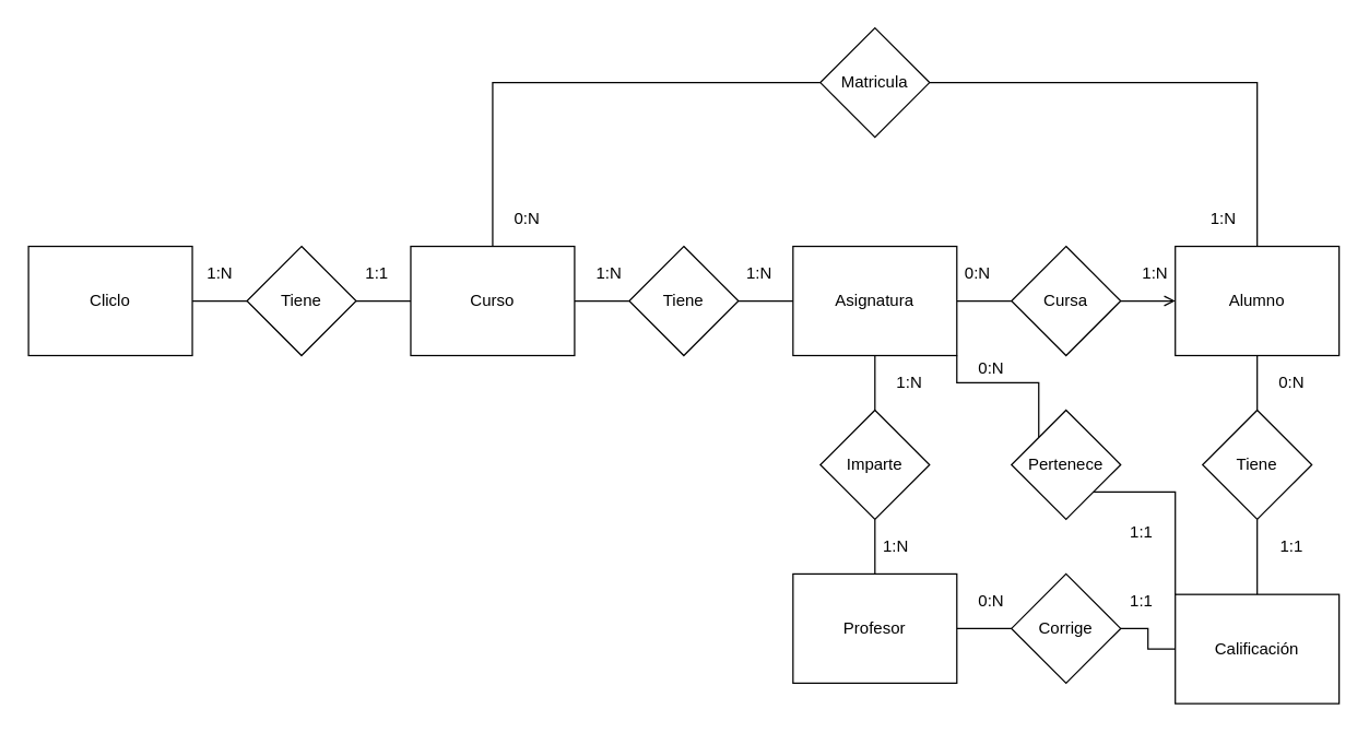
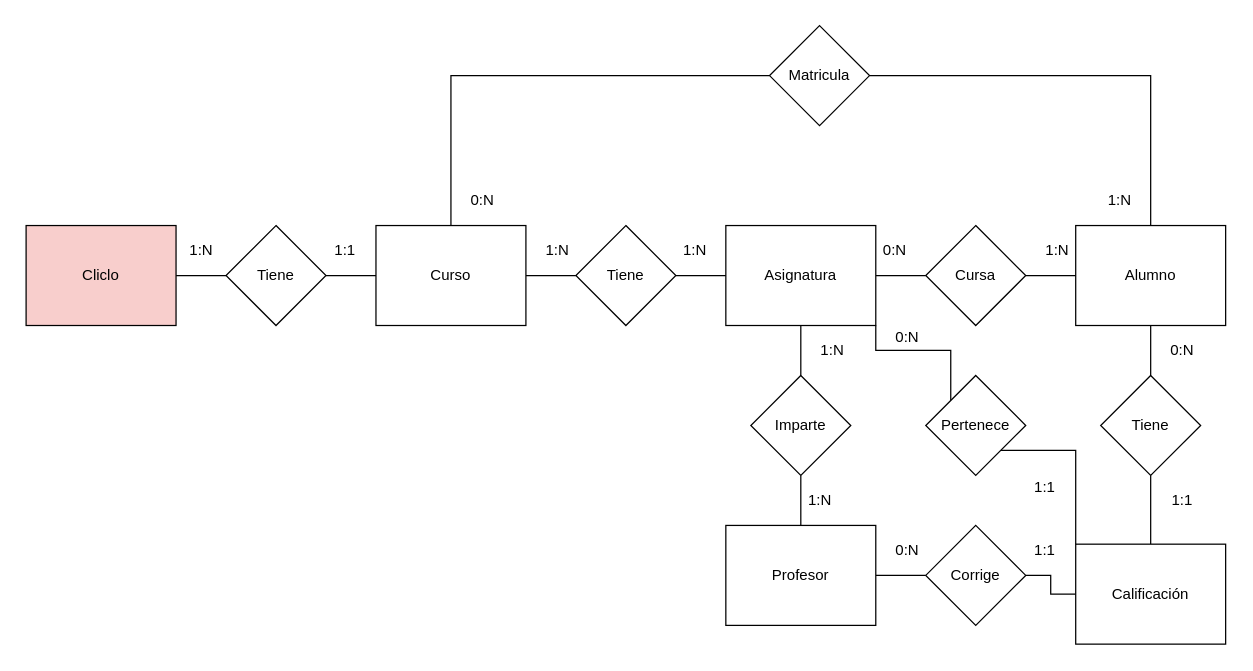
  <mxCell id="0" />
  <mxCell id="1" parent="0" />
  <mxCell id="2" style="edgeStyle=orthogonalEdgeStyle;rounded=0;orthogonalLoop=1;jettySize=auto;html=1;exitX=0.5;exitY=0;exitDx=0;exitDy=0;entryX=1;entryY=0.5;entryDx=0;entryDy=0;endArrow=none;endFill=0;" parent="1" source="3" target="27" edge="1"><mxGeometry relative="1" as="geometry" /></mxCell>
  <mxCell id="3" value="Alumno" style="rounded=0;whiteSpace=wrap;html=1;" parent="1" vertex="1"><mxGeometry x="860" y="180" width="120" height="80" as="geometry" /></mxCell>
- <mxCell id="4" value="" style="edgeStyle=orthogonalEdgeStyle;rounded=0;orthogonalLoop=1;jettySize=auto;html=1;endArrow=open;endFill=0;" parent="1" source="5" target="3" edge="1"><mxGeometry relative="1" as="geometry" /></mxCell>
+ <mxCell id="4" value="" style="edgeStyle=orthogonalEdgeStyle;rounded=0;orthogonalLoop=1;jettySize=auto;html=1;endArrow=none;endFill=0;" parent="1" source="5" target="3" edge="1"><mxGeometry relative="1" as="geometry" /></mxCell>
  <mxCell id="5" value="Cursa" style="rhombus;whiteSpace=wrap;html=1;" parent="1" vertex="1"><mxGeometry x="740" y="180" width="80" height="80" as="geometry" /></mxCell>
  <mxCell id="6" value="" style="edgeStyle=orthogonalEdgeStyle;rounded=0;orthogonalLoop=1;jettySize=auto;html=1;endArrow=none;endFill=0;" parent="1" source="9" target="5" edge="1"><mxGeometry relative="1" as="geometry" /></mxCell>
  <mxCell id="7" value="" style="edgeStyle=orthogonalEdgeStyle;rounded=0;orthogonalLoop=1;jettySize=auto;html=1;endArrow=none;endFill=0;" parent="1" source="9" target="13" edge="1"><mxGeometry relative="1" as="geometry" /></mxCell>
  <mxCell id="8" style="edgeStyle=orthogonalEdgeStyle;rounded=0;orthogonalLoop=1;jettySize=auto;html=1;exitX=1;exitY=1;exitDx=0;exitDy=0;entryX=0;entryY=0;entryDx=0;entryDy=0;endArrow=none;endFill=0;" parent="1" source="9" target="29" edge="1"><mxGeometry relative="1" as="geometry" /></mxCell>
  <mxCell id="9" value="Asignatura" style="rounded=0;whiteSpace=wrap;html=1;" parent="1" vertex="1"><mxGeometry x="580" y="180" width="120" height="80" as="geometry" /></mxCell>
  <mxCell id="10" value="" style="edgeStyle=orthogonalEdgeStyle;rounded=0;orthogonalLoop=1;jettySize=auto;html=1;endArrow=none;endFill=0;" parent="1" source="12" target="13" edge="1"><mxGeometry relative="1" as="geometry" /></mxCell>
  <mxCell id="11" value="" style="edgeStyle=orthogonalEdgeStyle;rounded=0;orthogonalLoop=1;jettySize=auto;html=1;endArrow=none;endFill=0;" parent="1" source="12" target="17" edge="1"><mxGeometry relative="1" as="geometry" /></mxCell>
  <mxCell id="12" value="Profesor" style="rounded=0;whiteSpace=wrap;html=1;" parent="1" vertex="1"><mxGeometry x="580" y="420" width="120" height="80" as="geometry" /></mxCell>
  <mxCell id="13" value="Imparte" style="rhombus;whiteSpace=wrap;html=1;" parent="1" vertex="1"><mxGeometry x="600" y="300" width="80" height="80" as="geometry" /></mxCell>
  <mxCell id="14" style="edgeStyle=orthogonalEdgeStyle;rounded=0;orthogonalLoop=1;jettySize=auto;html=1;exitX=0.5;exitY=0;exitDx=0;exitDy=0;endArrow=none;endFill=0;" parent="1" source="15" target="31" edge="1"><mxGeometry relative="1" as="geometry" /></mxCell>
  <mxCell id="15" value="Calificación" style="rounded=0;whiteSpace=wrap;html=1;" parent="1" vertex="1"><mxGeometry x="860" y="435" width="120" height="80" as="geometry" /></mxCell>
  <mxCell id="16" value="" style="edgeStyle=orthogonalEdgeStyle;rounded=0;orthogonalLoop=1;jettySize=auto;html=1;endArrow=none;endFill=0;" parent="1" source="17" target="15" edge="1"><mxGeometry relative="1" as="geometry" /></mxCell>
  <mxCell id="17" value="Corrige" style="rhombus;whiteSpace=wrap;html=1;" parent="1" vertex="1"><mxGeometry x="740" y="420" width="80" height="80" as="geometry" /></mxCell>
  <mxCell id="18" value="" style="edgeStyle=orthogonalEdgeStyle;rounded=0;orthogonalLoop=1;jettySize=auto;html=1;endArrow=none;endFill=0;" parent="1" source="19" target="9" edge="1"><mxGeometry relative="1" as="geometry" /></mxCell>
  <mxCell id="19" value="Tiene" style="rhombus;whiteSpace=wrap;html=1;" parent="1" vertex="1"><mxGeometry x="460" y="180" width="80" height="80" as="geometry" /></mxCell>
  <mxCell id="20" value="" style="edgeStyle=orthogonalEdgeStyle;rounded=0;orthogonalLoop=1;jettySize=auto;html=1;endArrow=none;endFill=0;" parent="1" source="21" target="19" edge="1"><mxGeometry relative="1" as="geometry" /></mxCell>
  <mxCell id="21" value="Curso" style="rounded=0;whiteSpace=wrap;html=1;" parent="1" vertex="1"><mxGeometry x="300" y="180" width="120" height="80" as="geometry" /></mxCell>
  <mxCell id="22" value="" style="edgeStyle=orthogonalEdgeStyle;rounded=0;orthogonalLoop=1;jettySize=auto;html=1;endArrow=none;endFill=0;" parent="1" source="23" target="25" edge="1"><mxGeometry relative="1" as="geometry" /></mxCell>
- <mxCell id="23" value="Cliclo" style="rounded=0;whiteSpace=wrap;html=1;" parent="1" vertex="1"><mxGeometry x="20" y="180" width="120" height="80" as="geometry" /></mxCell>
+ <mxCell id="23" value="Cliclo" style="rounded=0;whiteSpace=wrap;html=1;fillColor=#f8cecc;" parent="1" vertex="1"><mxGeometry x="20" y="180" width="120" height="80" as="geometry" /></mxCell>
  <mxCell id="24" value="" style="edgeStyle=orthogonalEdgeStyle;rounded=0;orthogonalLoop=1;jettySize=auto;html=1;endArrow=none;endFill=0;" parent="1" source="25" target="21" edge="1"><mxGeometry relative="1" as="geometry" /></mxCell>
  <mxCell id="25" value="Tiene" style="rhombus;whiteSpace=wrap;html=1;" parent="1" vertex="1"><mxGeometry x="180" y="180" width="80" height="80" as="geometry" /></mxCell>
  <mxCell id="26" style="edgeStyle=orthogonalEdgeStyle;rounded=0;orthogonalLoop=1;jettySize=auto;html=1;exitX=0;exitY=0.5;exitDx=0;exitDy=0;endArrow=none;endFill=0;" parent="1" source="27" edge="1"><mxGeometry relative="1" as="geometry"><mxPoint x="360" y="180" as="targetPoint" /><Array as="points"><mxPoint x="360" y="60" /><mxPoint x="360" y="180" /></Array></mxGeometry></mxCell>
- <mxCell id="27" value="Matricula" style="rhombus;whiteSpace=wrap;html=1;" parent="1" vertex="1"><mxGeometry x="600" y="20" width="80" height="80" as="geometry" /></mxCell>
+ <mxCell id="27" value="Matricula" style="rhombus;whiteSpace=wrap;html=1;" parent="1" vertex="1"><mxGeometry x="615" y="20" width="80" height="80" as="geometry" /></mxCell>
  <mxCell id="28" style="edgeStyle=orthogonalEdgeStyle;rounded=0;orthogonalLoop=1;jettySize=auto;html=1;exitX=1;exitY=1;exitDx=0;exitDy=0;entryX=0;entryY=0;entryDx=0;entryDy=0;endArrow=none;endFill=0;" parent="1" source="29" target="15" edge="1"><mxGeometry relative="1" as="geometry" /></mxCell>
  <mxCell id="29" value="Pertenece" style="rhombus;whiteSpace=wrap;html=1;" parent="1" vertex="1"><mxGeometry x="740" y="300" width="80" height="80" as="geometry" /></mxCell>
  <mxCell id="30" value="" style="edgeStyle=orthogonalEdgeStyle;rounded=0;orthogonalLoop=1;jettySize=auto;html=1;endArrow=none;endFill=0;" parent="1" source="31" target="3" edge="1"><mxGeometry relative="1" as="geometry" /></mxCell>
  <mxCell id="31" value="Tiene" style="rhombus;whiteSpace=wrap;html=1;" parent="1" vertex="1"><mxGeometry x="880" y="300" width="80" height="80" as="geometry" /></mxCell>
  <mxCell id="32" value="1:N" style="text;html=1;align=center;verticalAlign=middle;resizable=0;points=[];autosize=1;strokeColor=none;fillColor=none;" parent="1" vertex="1"><mxGeometry x="145" y="190" width="30" height="20" as="geometry" /></mxCell>
  <mxCell id="33" value="1:1" style="text;html=1;align=center;verticalAlign=middle;resizable=0;points=[];autosize=1;strokeColor=none;fillColor=none;" parent="1" vertex="1"><mxGeometry x="260" y="190" width="30" height="20" as="geometry" /></mxCell>
  <mxCell id="34" value="1:N" style="text;html=1;align=center;verticalAlign=middle;resizable=0;points=[];autosize=1;strokeColor=none;fillColor=none;" parent="1" vertex="1"><mxGeometry x="430" y="190" width="30" height="20" as="geometry" /></mxCell>
  <mxCell id="35" value="1:N" style="text;html=1;align=center;verticalAlign=middle;resizable=0;points=[];autosize=1;strokeColor=none;fillColor=none;" parent="1" vertex="1"><mxGeometry x="540" y="190" width="30" height="20" as="geometry" /></mxCell>
  <mxCell id="36" value="1:N" style="text;html=1;align=center;verticalAlign=middle;resizable=0;points=[];autosize=1;strokeColor=none;fillColor=none;" parent="1" vertex="1"><mxGeometry x="640" y="390" width="30" height="20" as="geometry" /></mxCell>
  <mxCell id="37" value="1:N" style="text;html=1;align=center;verticalAlign=middle;resizable=0;points=[];autosize=1;strokeColor=none;fillColor=none;" parent="1" vertex="1"><mxGeometry x="650" y="270" width="30" height="20" as="geometry" /></mxCell>
  <mxCell id="38" value="0:N" style="text;html=1;align=center;verticalAlign=middle;resizable=0;points=[];autosize=1;strokeColor=none;fillColor=none;" parent="1" vertex="1"><mxGeometry x="710" y="430" width="30" height="20" as="geometry" /></mxCell>
  <mxCell id="39" value="1:1" style="text;html=1;align=center;verticalAlign=middle;resizable=0;points=[];autosize=1;strokeColor=none;fillColor=none;" parent="1" vertex="1"><mxGeometry x="820" y="430" width="30" height="20" as="geometry" /></mxCell>
  <mxCell id="40" value="0:N" style="text;html=1;align=center;verticalAlign=middle;resizable=0;points=[];autosize=1;strokeColor=none;fillColor=none;" parent="1" vertex="1"><mxGeometry x="370" y="150" width="30" height="20" as="geometry" /></mxCell>
  <mxCell id="41" value="1:N" style="text;html=1;align=center;verticalAlign=middle;resizable=0;points=[];autosize=1;strokeColor=none;fillColor=none;" parent="1" vertex="1"><mxGeometry x="880" y="150" width="30" height="20" as="geometry" /></mxCell>
  <mxCell id="42" value="1:N" style="text;html=1;align=center;verticalAlign=middle;resizable=0;points=[];autosize=1;strokeColor=none;fillColor=none;" parent="1" vertex="1"><mxGeometry x="830" y="190" width="30" height="20" as="geometry" /></mxCell>
  <mxCell id="43" value="0:N" style="text;html=1;align=center;verticalAlign=middle;resizable=0;points=[];autosize=1;strokeColor=none;fillColor=none;" parent="1" vertex="1"><mxGeometry x="700" y="190" width="30" height="20" as="geometry" /></mxCell>
  <mxCell id="44" value="0:N" style="text;html=1;align=center;verticalAlign=middle;resizable=0;points=[];autosize=1;strokeColor=none;fillColor=none;" parent="1" vertex="1"><mxGeometry x="930" y="270" width="30" height="20" as="geometry" /></mxCell>
  <mxCell id="45" value="1:1" style="text;html=1;align=center;verticalAlign=middle;resizable=0;points=[];autosize=1;strokeColor=none;fillColor=none;" parent="1" vertex="1"><mxGeometry x="930" y="390" width="30" height="20" as="geometry" /></mxCell>
  <mxCell id="46" value="1:1" style="text;html=1;align=center;verticalAlign=middle;resizable=0;points=[];autosize=1;strokeColor=none;fillColor=none;" parent="1" vertex="1"><mxGeometry x="820" y="380" width="30" height="20" as="geometry" /></mxCell>
  <mxCell id="47" value="0:N" style="text;html=1;align=center;verticalAlign=middle;resizable=0;points=[];autosize=1;strokeColor=none;fillColor=none;" parent="1" vertex="1"><mxGeometry x="710" y="260" width="30" height="20" as="geometry" /></mxCell>
